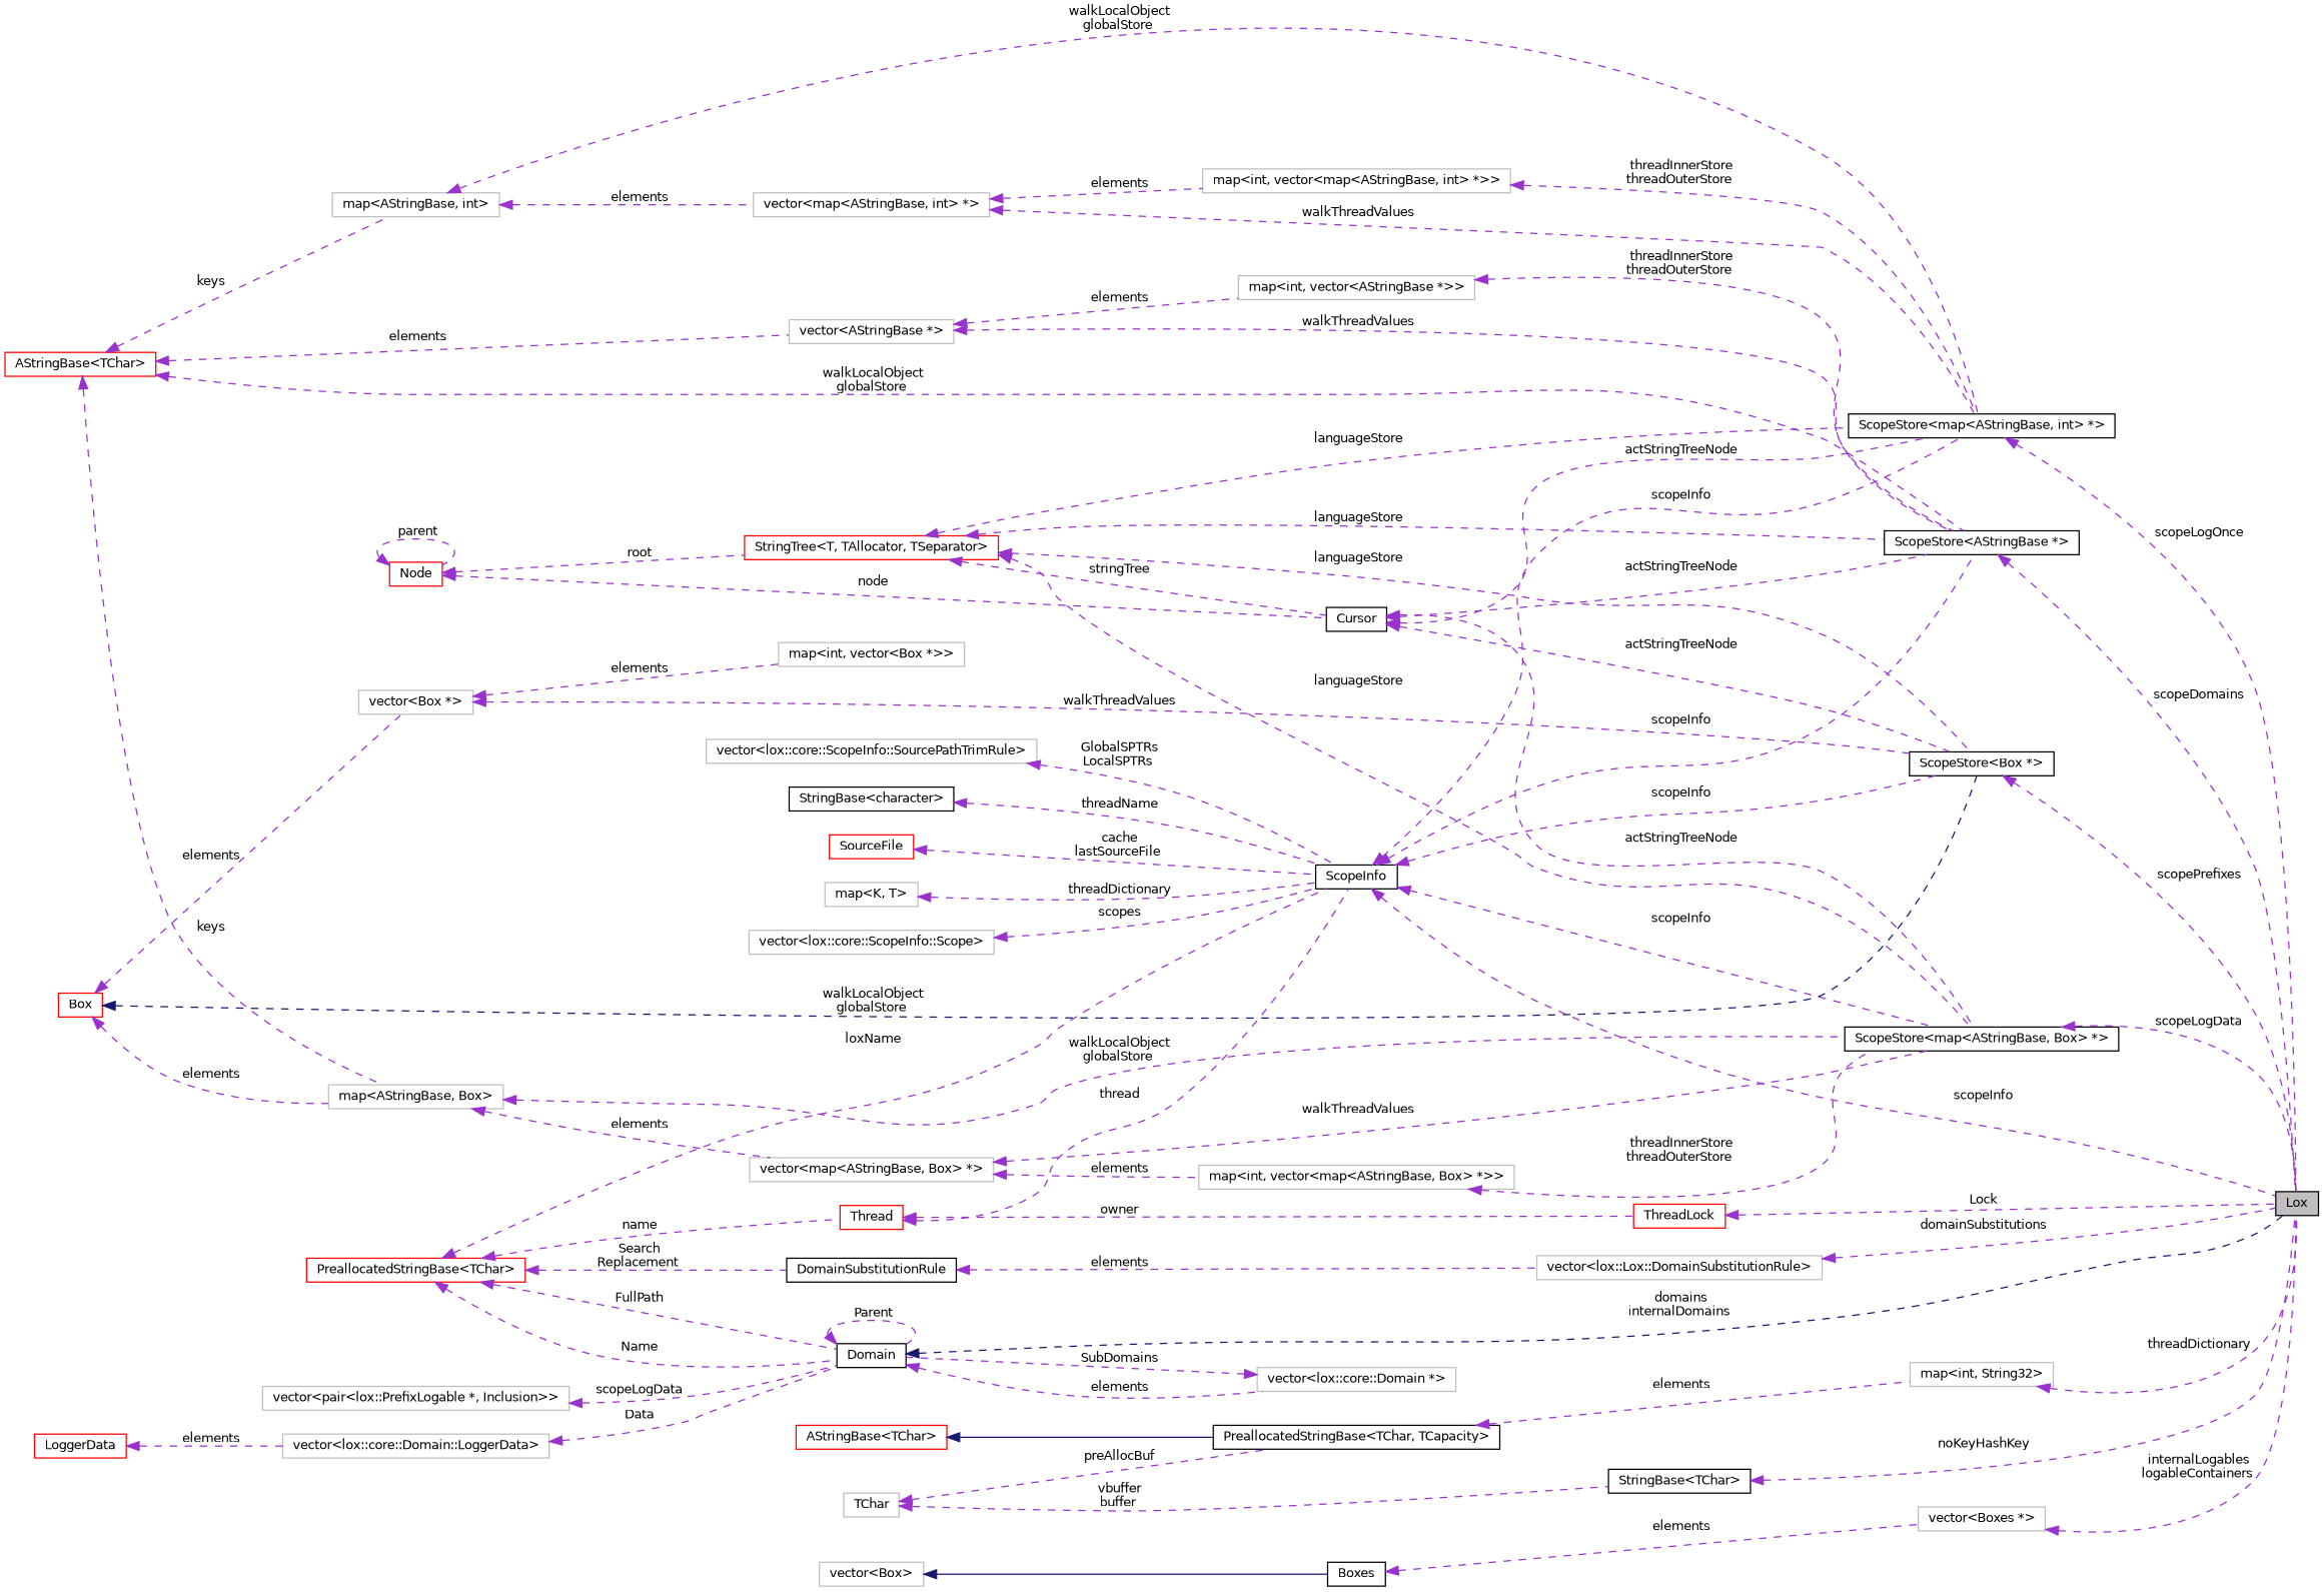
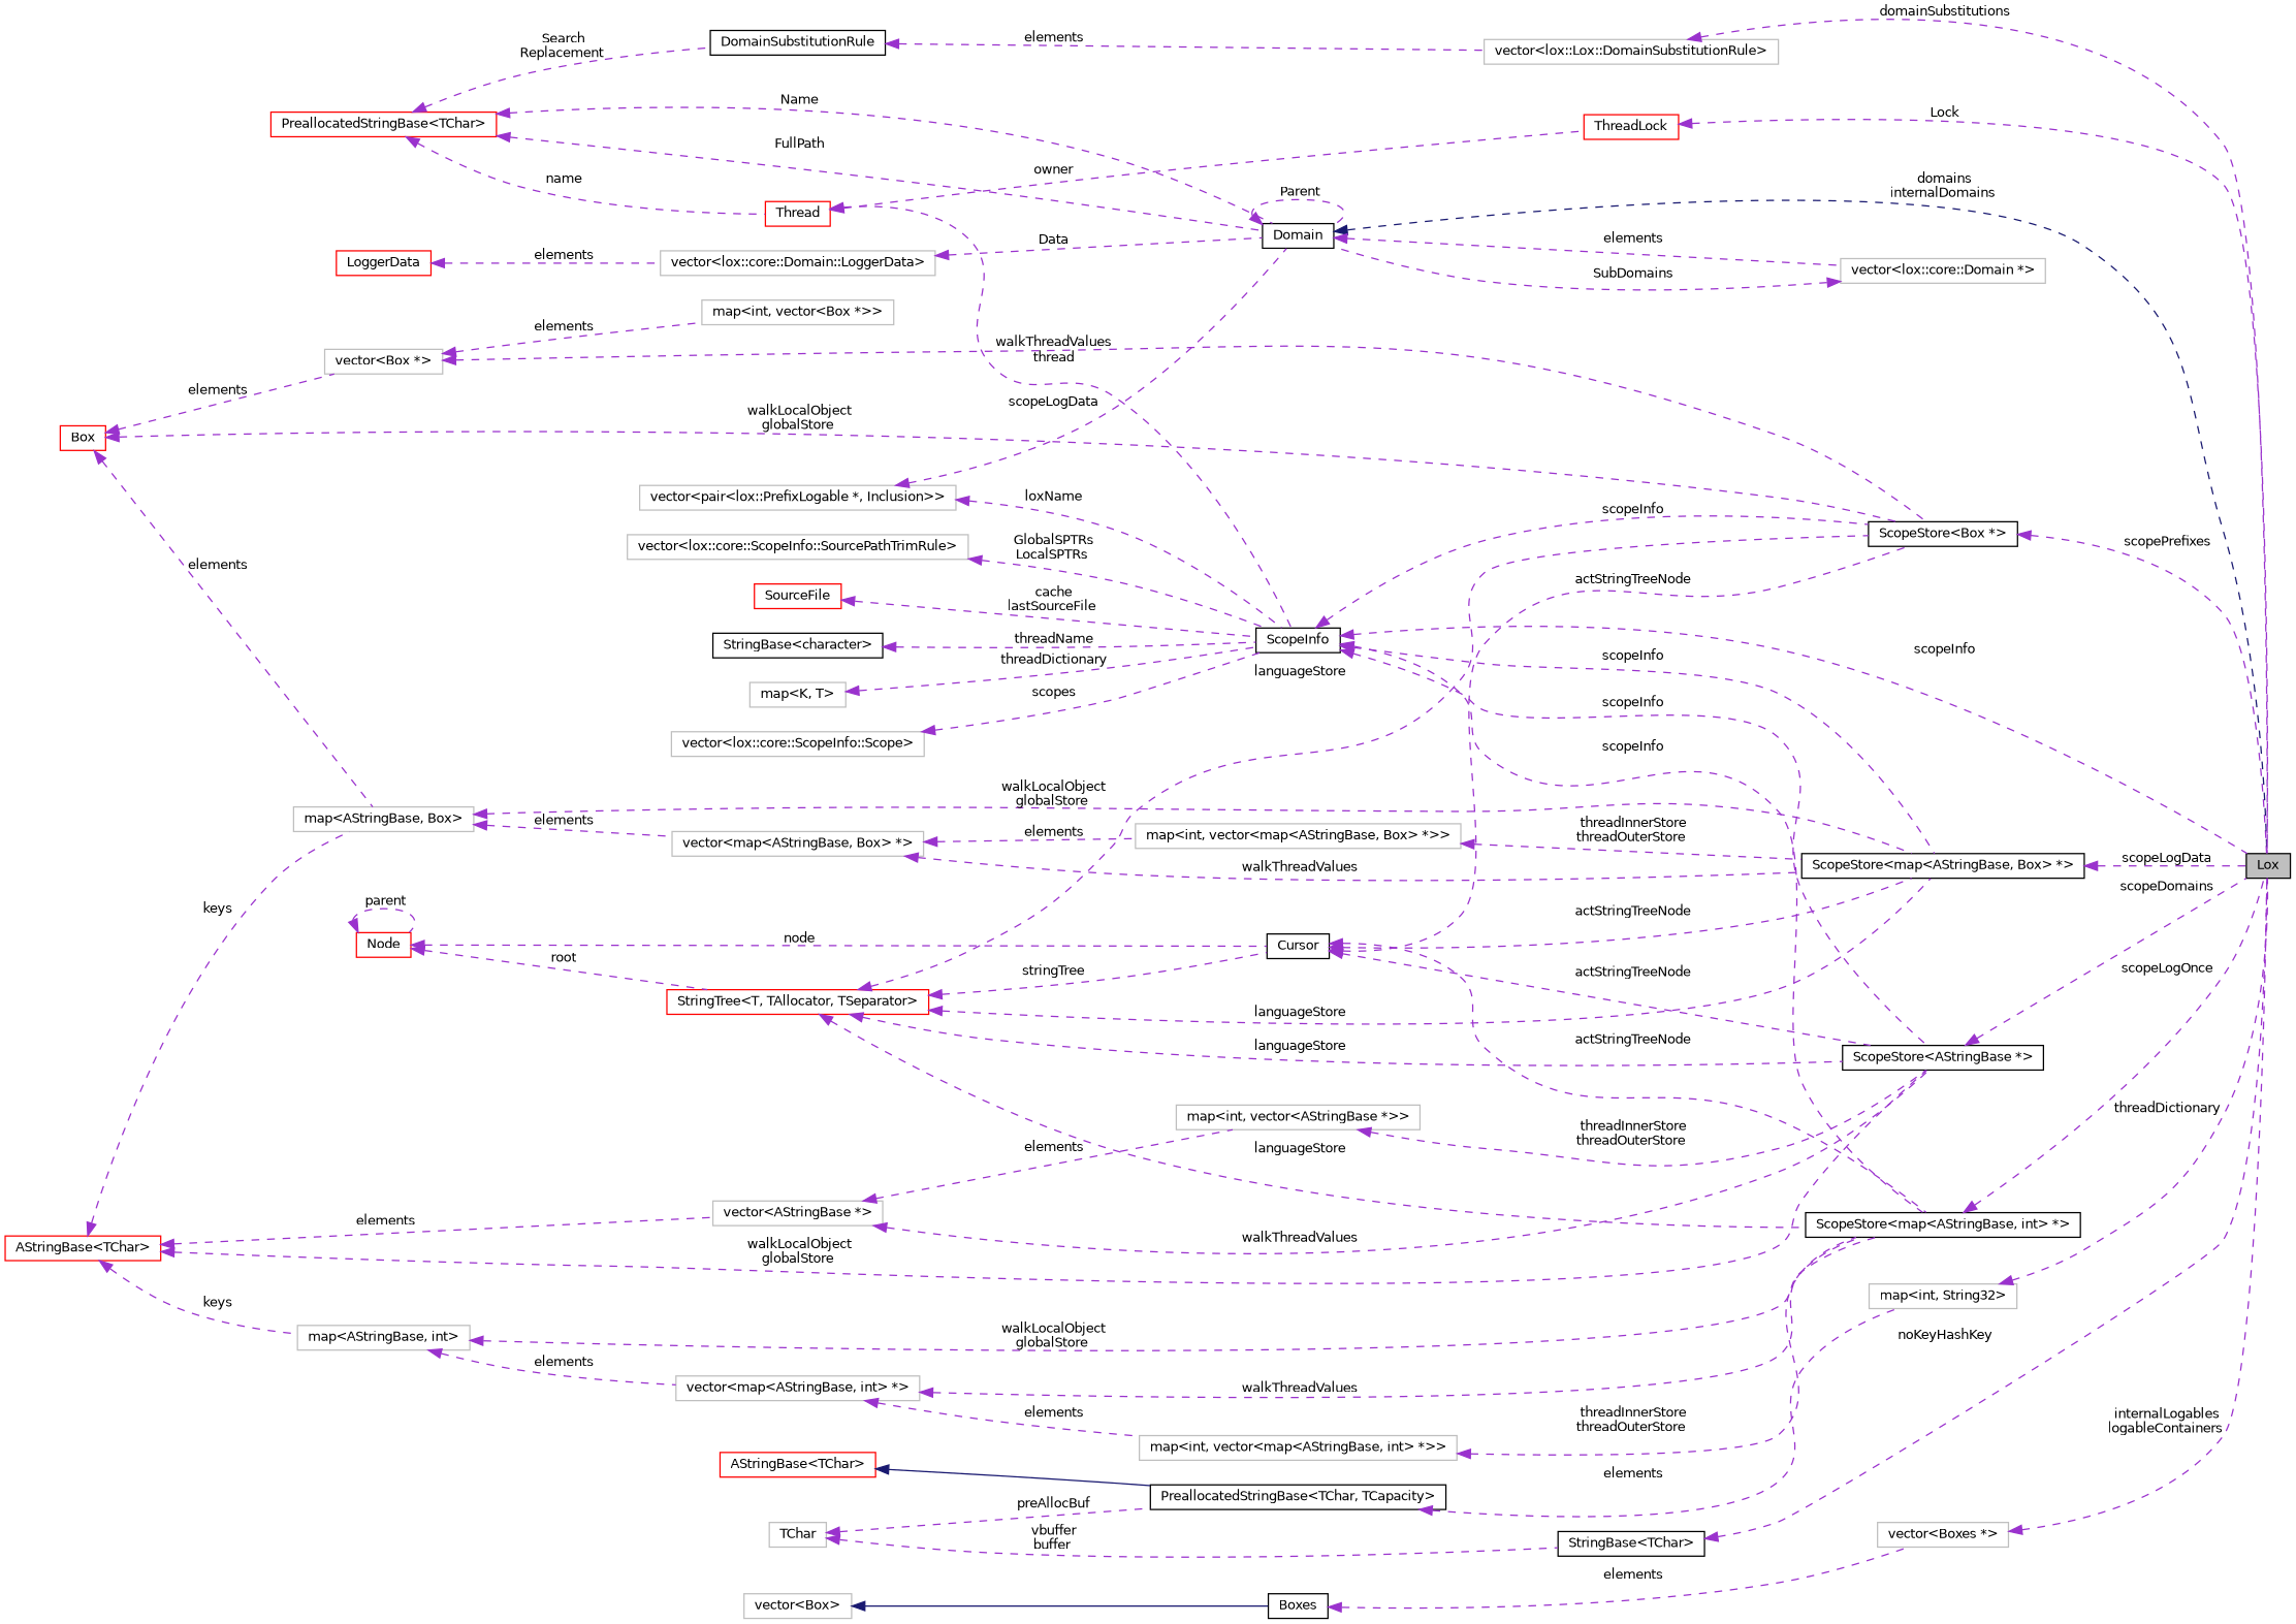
  digraph {
    rankdir=LR
    node [color=grey75 fillcolor=white fontname=Helvetica fontsize=10 shape=record style=filled]
    edge [color=darkorchid3 dir=back fontname=Helvetica fontsize=10 labelfontname=Helvetica labelfontsize=10 style=dashed]
    n1 [color=black fillcolor=grey75 fontcolor=black height=0.2 label=Lox width=0.4]
    n2 [color=black height=0.2 label="ScopeStore\<map\<AStringBase, Box\> *\>" width=0.4]
    n3 [height=0.2 label="vector\<map\<AStringBase, Box\> *\>" width=0.4]
    n4 [height=0.2 label="map\<int, vector\<map\<AStringBase, Box\> *\>\>" width=0.4]
    n5 [height=0.2 label="map\<AStringBase, Box\>" width=0.4]
    n6 [height=0.2 label="map\<K, T\>" width=0.4]
    n7 [color=black height=0.2 label=ScopeInfo width=0.4]
    n8 [color=black height=0.2 label="ScopeStore\<map\<AStringBase, int\> *\>" width=0.4]
    n9 [color=black height=0.2 label="ScopeStore\<Box *\>" width=0.4]
    n10 [color=black height=0.2 label="ScopeStore\<AStringBase *\>" width=0.4]
    n11 [height=0.2 label="vector\<lox::core::ScopeInfo::Scope\>" width=0.4]
    n12 [height=0.2 label="vector\<lox::core::ScopeInfo::SourcePathTrimRule\>" width=0.4]
    n13 [color=red height=0.2 label="StringTree\<T, TAllocator, TSeparator\>" width=0.4]
    n14 [color=black height=0.2 label=Cursor width=0.4]
    n15 [height=0.2 label="map\<int, vector\<map\<AStringBase, int\> *\>\>" width=0.4]
    n16 [height=0.2 label="vector\<map\<AStringBase, int\> *\>" width=0.4]
    n17 [height=0.2 label="map\<AStringBase, int\>" width=0.4]
    n18 [height=0.2 label="vector\<pair\<lox::PrefixLogable *, Inclusion\>\>" width=0.4]
    n19 [color=black height=0.2 label=Domain width=0.4]
    n20 [height=0.2 label="vector\<lox::core::Domain *\>" width=0.4]
    n21 [height=0.2 label="vector\<lox::core::Domain::LoggerData\>" width=0.4]
    n22 [height=0.2 label="vector\<Box *\>" width=0.4]
    n23 [height=0.2 label="map\<int, vector\<Box *\>\>" width=0.4]
    n24 [height=0.2 label="vector\<AStringBase *\>" width=0.4]
    n25 [height=0.2 label="map\<int, vector\<AStringBase *\>\>" width=0.4]
    n26 [height=0.2 label="map\<int, String32\>" width=0.4]
    n27 [color=black height=0.2 label="PreallocatedStringBase\<TChar, TCapacity\>" width=0.4]
    n28 [height=0.2 label="vector\<lox::Lox::DomainSubstitutionRule\>" width=0.4]
    n29 [height=0.2 label="vector\<Boxes *\>" width=0.4]
    n30 [height=0.2 label="vector\<Box\>" width=0.4]
    n31 [color=black height=0.2 label=Boxes width=0.4]
    n32 [color=red height=0.2 label="AStringBase\<TChar\>" width=0.4]
    n33 [color=black height=0.2 label="StringBase\<character\>" width=0.4]
    n34 [color=red height=0.2 label="AStringBase\<TChar\>" width=0.4]
    n35 [color=black height=0.2 label="StringBase\<TChar\>" width=0.4]
    n36 [color=red height=0.2 label="PreallocatedStringBase\<TChar\>" width=0.4]
    n37 [color=red height=0.2 label=Thread width=0.4]
    n38 [color=black height=0.2 label=DomainSubstitutionRule width=0.4]
    n39 [color=red height=0.2 label=ThreadLock width=0.4]
    n40 [height=0.2 label=TChar width=0.4]
    n41 [color=red height=0.2 label=Box width=0.4]
    n42 [color=red height=0.2 label=SourceFile width=0.4]
    n43 [color=red height=0.2 label="Node" width=0.4]
    n44 [color=red height=0.2 label=LoggerData width=0.4]
    n2 -> n1 [label=" scopeLogData"]
    n3 -> n2 [label=" walkThreadValues"]
    n3 -> n4 [label=" elements"]
    n4 -> n2 [label=" threadInnerStore\nthreadOuterStore"]
    n5 -> n2 [label=" walkLocalObject\nglobalStore"]
    n5 -> n3 [label=" elements"]
    n6 -> n7 [label=" threadDictionary"]
    n7 -> n1 [label=" scopeInfo"]
    n7 -> n2 [label=" scopeInfo"]
    n7 -> n8 [label=" scopeInfo"]
    n7 -> n9 [label=" scopeInfo"]
    n7 -> n10 [label=" scopeInfo"]
    n8 -> n1 [label=" scopeLogOnce"]
    n9 -> n1 [label=" scopePrefixes"]
    n10 -> n1 [label=" scopeDomains"]
    n11 -> n7 [label=" scopes"]
    n12 -> n7 [label=" GlobalSPTRs\nLocalSPTRs"]
    n13 -> n2 [label=" languageStore"]
    n13 -> n8 [label=" languageStore"]
    n13 -> n9 [label=" languageStore"]
    n13 -> n10 [label=" languageStore"]
    n13 -> n14 [label=" stringTree"]
    n14 -> n2 [label=" actStringTreeNode"]
    n14 -> n8 [label=" actStringTreeNode"]
    n14 -> n9 [label=" actStringTreeNode"]
    n14 -> n10 [label=" actStringTreeNode"]
    n15 -> n8 [label=" threadInnerStore\nthreadOuterStore"]
    n16 -> n8 [label=" walkThreadValues"]
    n16 -> n15 [label=" elements"]
    n17 -> n8 [label=" walkLocalObject\nglobalStore"]
    n17 -> n16 [label=" elements"]
    n18 -> n19 [label=" scopeLogData"]
    n19 -> n1 [color=midnightblue label=" domains\ninternalDomains"]
    n19 -> n19 [label=" Parent"]
    n19 -> n20 [label=" elements"]
    n20 -> n19 [label=" SubDomains"]
    n21 -> n19 [label=" Data"]
    n22 -> n9 [label=" walkThreadValues"]
    n22 -> n23 [label=" elements"]
    n24 -> n10 [label=" walkThreadValues"]
    n24 -> n25 [label=" elements"]
    n25 -> n10 [label=" threadInnerStore\nthreadOuterStore"]
    n26 -> n1 [label=" threadDictionary"]
    n27 -> n26 [label=" elements"]
    n28 -> n1 [label=" domainSubstitutions"]
    n29 -> n1 [label=" internalLogables\nlogableContainers"]
    n30 -> n31 [color=midnightblue style=solid]
    n31 -> n29 [label=" elements"]
    n32 -> n5 [label=" keys"]
    n32 -> n10 [label=" walkLocalObject\nglobalStore"]
    n32 -> n17 [label=" keys"]
    n32 -> n24 [label=" elements"]
    n33 -> n7 [label=" threadName"]
    n34 -> n27 [color=midnightblue style=solid]
    n35 -> n1 [label=" noKeyHashKey"]
-   n36 -> n7 [label=" loxName"]
+   n18 -> n7 [label=" loxName"]
    n36 -> n19 [label=" Name"]
    n36 -> n19 [label=" FullPath"]
    n36 -> n37 [label=" name"]
    n36 -> n38 [label=" Search\nReplacement"]
    n37 -> n7 [label=" thread"]
    n37 -> n39 [label=" owner"]
    n38 -> n28 [label=" elements"]
    n39 -> n1 [label=" Lock"]
    n40 -> n27 [label=" preAllocBuf"]
    n40 -> n35 [label=" vbuffer\nbuffer"]
    n41 -> n5 [label=" elements"]
-   n41 -> n9 [color=midnightblue label=" walkLocalObject\nglobalStore"]
+   n41 -> n9 [label=" walkLocalObject\nglobalStore"]
    n41 -> n22 [label=" elements"]
    n42 -> n7 [label=" cache\nlastSourceFile"]
    n43 -> n13 [label=" root"]
    n43 -> n14 [label=" node"]
    n43 -> n43 [label=" parent"]
    n44 -> n21 [label=" elements"]
  }
